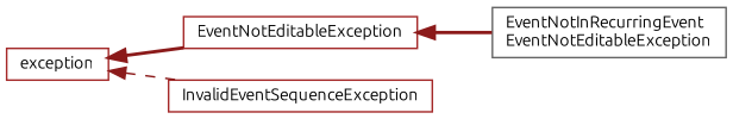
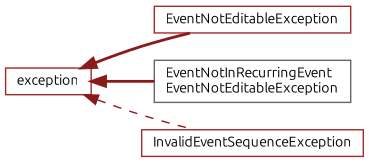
  digraph {
    fontname=Ubuntu
    rankdir=LR
    node [color=brown fillcolor=white fontname=Ubuntu fontsize=10 shape=record style=filled]
    edge [color=firebrick4 dir=back fontname=Ubuntu fontsize=10 labelfontname=Helvetica labelfontsize=10 style=bold]
    n1 [height=0.2 label=exception width=0.4]
    n2 [height=0.2 label=EventNotEditableException width=0.4]
    n3 [color=gray40 height=0.2 label="EventNotInRecurringEvent\lEventNotEditableException" width=0.4]
    n4 [height=0.2 label=InvalidEventSequenceException width=0.4]
    n1 -> n2
-   n2 -> n3
+   n1 -> n3
    n1 -> n4 [style=dashed]
  }
